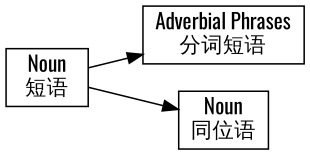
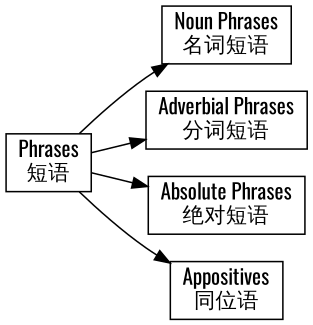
  digraph {
    fontname=Oswald
    rankdir=LR
    node [fontname=Oswald fontsize=14 shape=rect]
    edge [fontname=Oswald]
-   n1 [label="Noun\n短语"]
+   n1 [label="Phrases\n短语"]
+   n2 [label="Noun Phrases\n名词短语"]
    n3 [label="Adverbial Phrases\n分词短语"]
-   n5 [label="Noun\n同位语"]
+   n4 [label="Absolute Phrases\n绝对短语"]
+   n5 [label="Appositives\n同位语"]
+   n1 -> n2
    n1 -> n3
+   n1 -> n4
    n1 -> n5
  }
